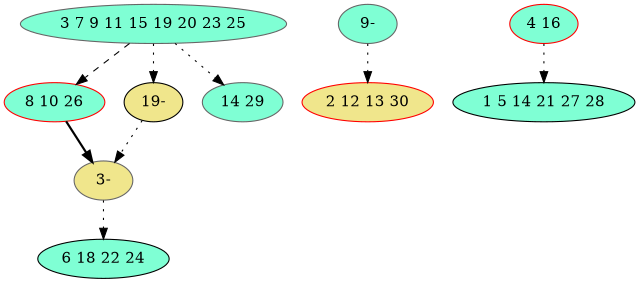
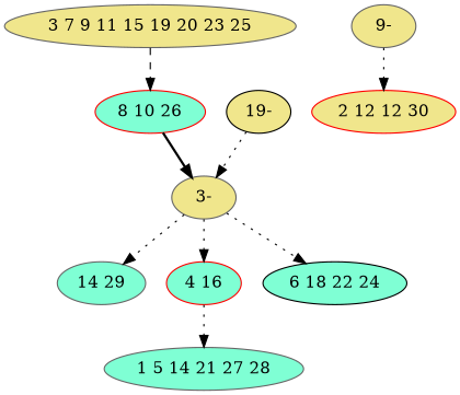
  digraph {
    node [color=gray40 fillcolor=aquamarine style=filled]
    edge [style=dotted]
-   n1 [label="3 7 9 11 15 19 20 23 25"]
+   n1 [fillcolor=khaki label="3 7 9 11 15 19 20 23 25"]
    n2 [color=red label="8 10 26"]
    n3 [color=black fillcolor=khaki label="19-"]
    n4 [label="14 29"]
    n5 [fillcolor=khaki label="3-"]
-   n6 [label="9-"]
-   n7 [color=red fillcolor=khaki label="2 12 13 30"]
+   n6 [fillcolor=khaki label="9-"]
+   n7 [color=red fillcolor=khaki label="2 12 12 30"]
    n8 [color=red label="4 16"]
    n9 [color=black label="6 18 22 24"]
-   n10 [color=black label="1 5 14 21 27 28"]
+   n10 [label="1 5 14 21 27 28"]
    n1 -> n2 [style=dashed]
-   n1 -> n3
-   n1 -> n4
+   n5 -> n4
    n2 -> n5 [style=bold]
    n3 -> n5
+   n5 -> n8
    n5 -> n9
    n6 -> n7
    n8 -> n10
  }
